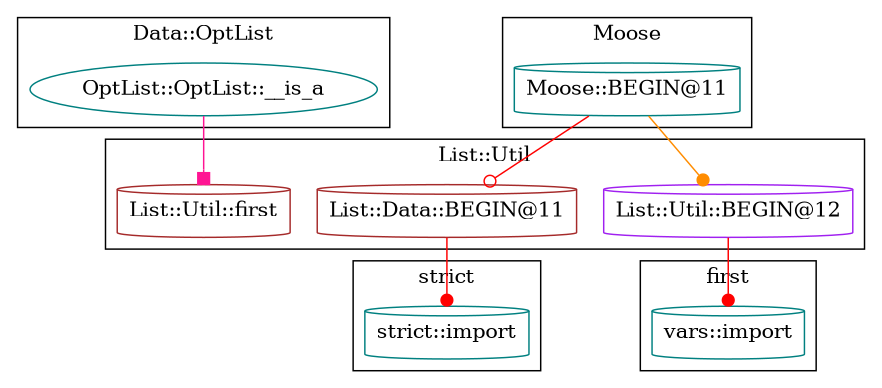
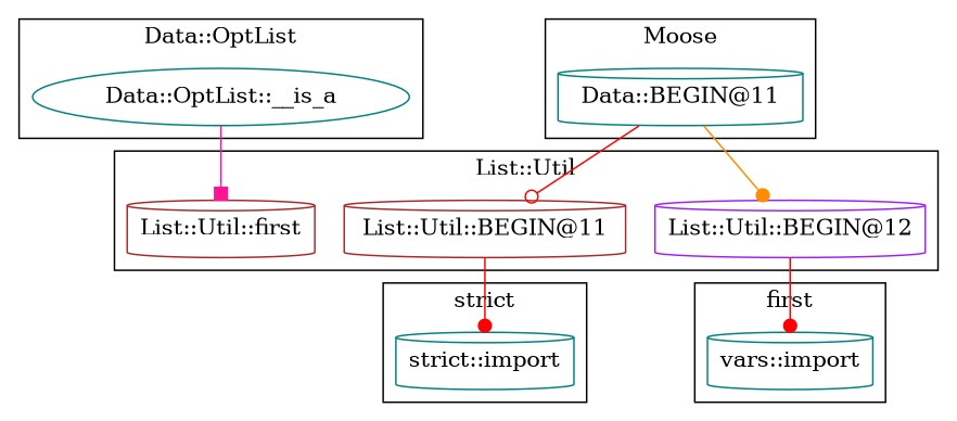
  digraph {
    node [color=teal shape=cylinder]
    edge [arrowhead=dot color=red]
-   "Data::OptList::__is_a" [shape=ellipse label="OptList::OptList::__is_a"]
+   "Data::OptList::__is_a" [shape=ellipse]
    "vars::import"
-   "Moose::BEGIN@11"
-   "List::Util::BEGIN@11" [color=brown label="List::Data::BEGIN@11"]
+   "Moose::BEGIN@11" [label="Data::BEGIN@11"]
+   "List::Util::BEGIN@11" [color=brown]
    "List::Util::first" [color=brown]
    "List::Util::BEGIN@12" [color=purple]
    "strict::import"
    subgraph cluster_1 {
      label="Data::OptList"
      "Data::OptList::__is_a"
    }
    subgraph cluster_2 {
      label=first
      "vars::import"
    }
    subgraph cluster_3 {
      label=Moose
      "Moose::BEGIN@11"
    }
    subgraph cluster_4 {
      label="List::Util"
      "List::Util::BEGIN@11"
      "List::Util::first"
      "List::Util::BEGIN@12"
    }
    subgraph cluster_5 {
      label="strict"
      "strict::import"
    }
    "Data::OptList::__is_a" -> "List::Util::first" [arrowhead=box color=deeppink]
    "Moose::BEGIN@11" -> "List::Util::BEGIN@11" [arrowhead=odot]
    "Moose::BEGIN@11" -> "List::Util::BEGIN@12" [color=darkorange]
    "List::Util::BEGIN@11" -> "strict::import"
    "List::Util::BEGIN@12" -> "vars::import"
  }
